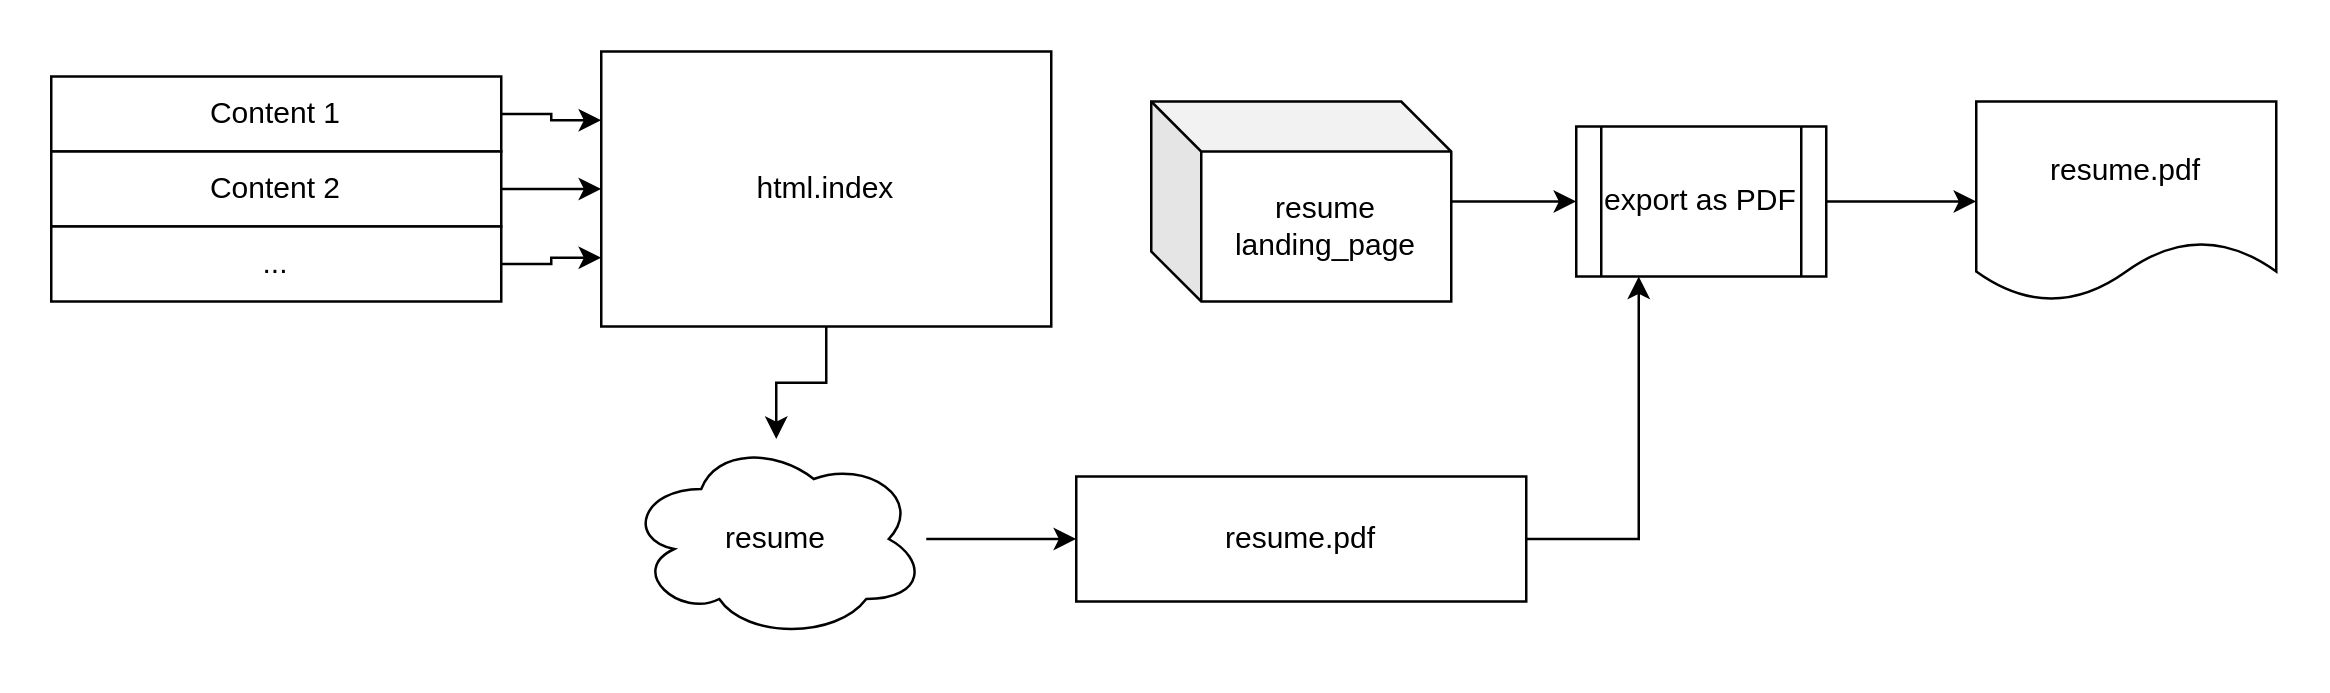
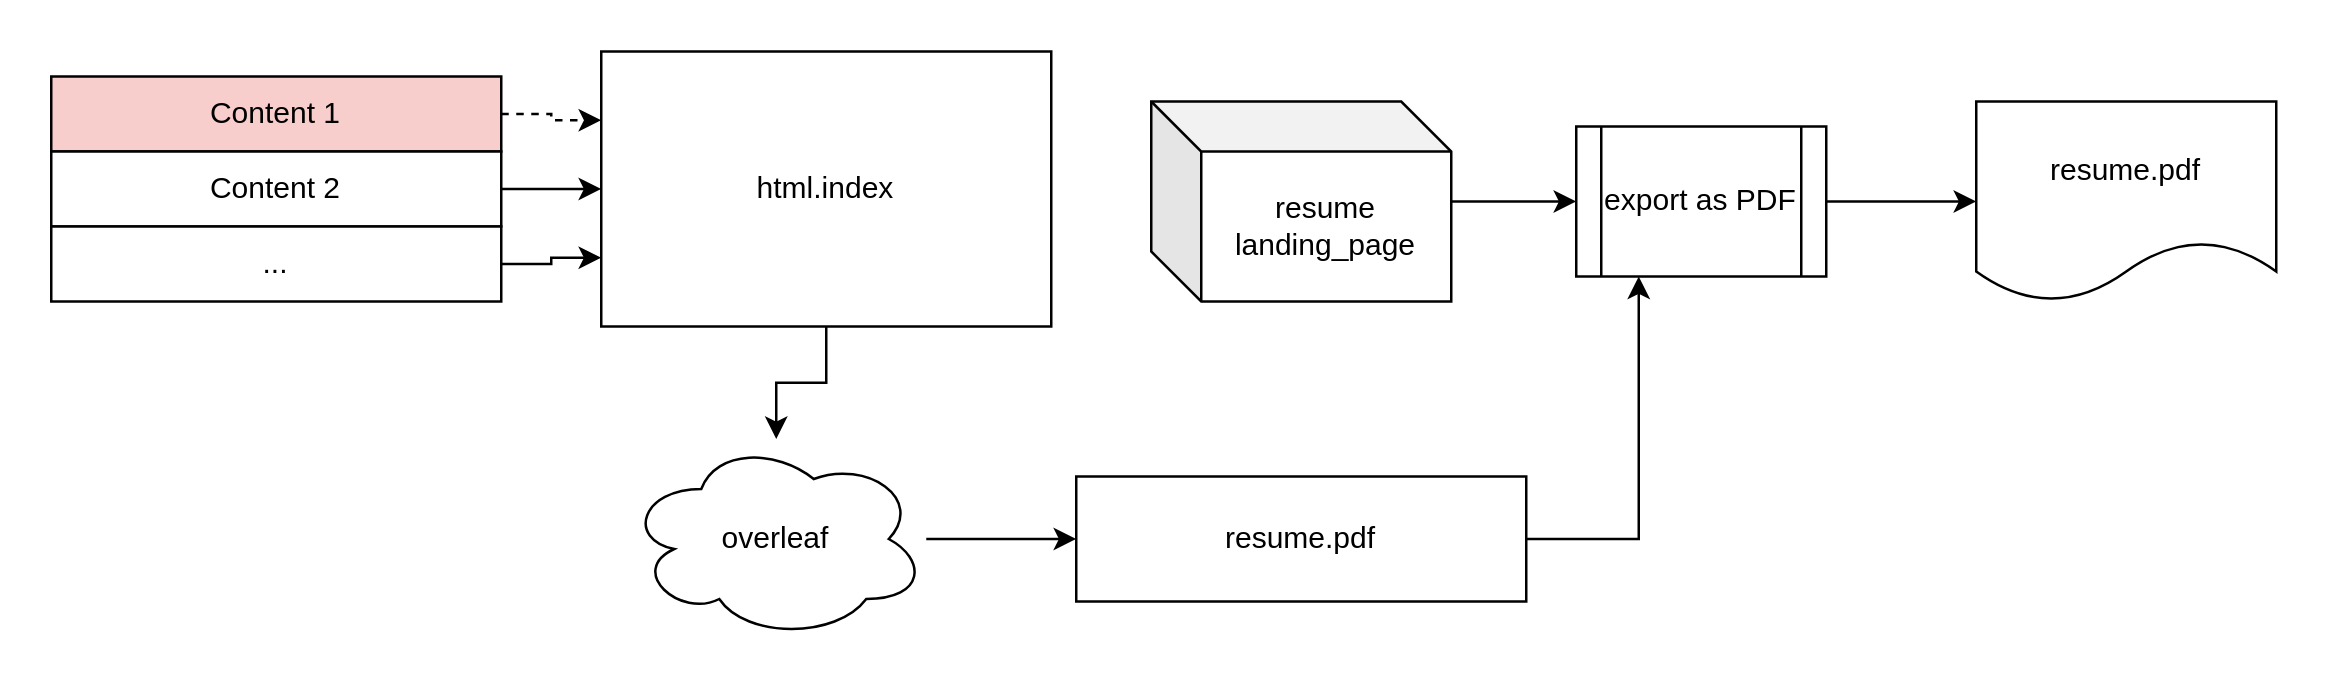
  <mxCell id="0" />
  <mxCell id="1" parent="0" />
  <mxCell id="2" value="html.index" style="rounded=0;whiteSpace=wrap;html=1;" vertex="1" parent="1"><mxGeometry x="240" y="20" width="180" height="110" as="geometry" /></mxCell>
  <mxCell id="3" style="edgeStyle=orthogonalEdgeStyle;rounded=0;orthogonalLoop=1;jettySize=auto;html=1;entryX=0;entryY=0.5;entryDx=0;entryDy=0;" edge="1" parent="1" source="4" target="12"><mxGeometry relative="1" as="geometry" /></mxCell>
  <mxCell id="4" value="resume&lt;div&gt;landing_page&lt;/div&gt;" style="shape=cube;whiteSpace=wrap;html=1;boundedLbl=1;backgroundOutline=1;darkOpacity=0.05;darkOpacity2=0.1;" vertex="1" parent="1"><mxGeometry x="460" y="40" width="120" height="80" as="geometry" /></mxCell>
- <mxCell id="5" style="edgeStyle=orthogonalEdgeStyle;rounded=0;orthogonalLoop=1;jettySize=auto;html=1;entryX=0;entryY=0.25;entryDx=0;entryDy=0;" edge="1" parent="1" source="6" target="2"><mxGeometry relative="1" as="geometry" /></mxCell>
- <mxCell id="6" value="Content 1" style="rounded=0;whiteSpace=wrap;html=1;" vertex="1" parent="1"><mxGeometry x="20" y="30" width="180" height="30" as="geometry" /></mxCell>
+ <mxCell id="5" style="edgeStyle=orthogonalEdgeStyle;rounded=0;orthogonalLoop=1;jettySize=auto;html=1;entryX=0;entryY=0.25;entryDx=0;entryDy=0;dashed=1;" edge="1" parent="1" source="6" target="2"><mxGeometry relative="1" as="geometry" /></mxCell>
+ <mxCell id="6" value="Content 1" style="rounded=0;whiteSpace=wrap;html=1;fillColor=#f8cecc;" vertex="1" parent="1"><mxGeometry x="20" y="30" width="180" height="30" as="geometry" /></mxCell>
  <mxCell id="7" style="edgeStyle=orthogonalEdgeStyle;rounded=0;orthogonalLoop=1;jettySize=auto;html=1;entryX=0;entryY=0.5;entryDx=0;entryDy=0;" edge="1" parent="1" source="8" target="2"><mxGeometry relative="1" as="geometry" /></mxCell>
  <mxCell id="8" value="Content 2" style="rounded=0;whiteSpace=wrap;html=1;" vertex="1" parent="1"><mxGeometry x="20" y="60" width="180" height="30" as="geometry" /></mxCell>
  <mxCell id="9" style="edgeStyle=orthogonalEdgeStyle;rounded=0;orthogonalLoop=1;jettySize=auto;html=1;entryX=0;entryY=0.75;entryDx=0;entryDy=0;" edge="1" parent="1" source="10" target="2"><mxGeometry relative="1" as="geometry" /></mxCell>
  <mxCell id="10" value="..." style="rounded=0;whiteSpace=wrap;html=1;" vertex="1" parent="1"><mxGeometry x="20" y="90" width="180" height="30" as="geometry" /></mxCell>
  <mxCell id="11" style="edgeStyle=orthogonalEdgeStyle;rounded=0;orthogonalLoop=1;jettySize=auto;html=1;" edge="1" parent="1" source="12" target="16"><mxGeometry relative="1" as="geometry" /></mxCell>
  <mxCell id="12" value="export as PDF" style="shape=process;whiteSpace=wrap;html=1;backgroundOutline=1;" vertex="1" parent="1"><mxGeometry x="630" y="50" width="100" height="60" as="geometry" /></mxCell>
  <mxCell id="13" style="edgeStyle=orthogonalEdgeStyle;rounded=0;orthogonalLoop=1;jettySize=auto;html=1;" edge="1" parent="1" source="2" target="18"><mxGeometry relative="1" as="geometry" /></mxCell>
  <mxCell id="14" style="edgeStyle=orthogonalEdgeStyle;rounded=0;orthogonalLoop=1;jettySize=auto;html=1;entryX=0.25;entryY=1;entryDx=0;entryDy=0;" edge="1" parent="1" source="15" target="12"><mxGeometry relative="1" as="geometry" /></mxCell>
  <mxCell id="15" value="resume.pdf" style="rounded=0;whiteSpace=wrap;html=1;" vertex="1" parent="1"><mxGeometry x="430" y="190" width="180" height="50" as="geometry" /></mxCell>
  <mxCell id="16" value="resume.pdf" style="shape=document;whiteSpace=wrap;html=1;boundedLbl=1;" vertex="1" parent="1"><mxGeometry x="790" y="40" width="120" height="80" as="geometry" /></mxCell>
  <mxCell id="17" style="edgeStyle=orthogonalEdgeStyle;rounded=0;orthogonalLoop=1;jettySize=auto;html=1;entryX=0;entryY=0.5;entryDx=0;entryDy=0;" edge="1" parent="1" source="18" target="15"><mxGeometry relative="1" as="geometry" /></mxCell>
- <mxCell id="18" value="resume" style="ellipse;shape=cloud;whiteSpace=wrap;html=1;" vertex="1" parent="1"><mxGeometry x="250" y="175" width="120" height="80" as="geometry" /></mxCell>
+ <mxCell id="18" value="overleaf" style="ellipse;shape=cloud;whiteSpace=wrap;html=1;" vertex="1" parent="1"><mxGeometry x="250" y="175" width="120" height="80" as="geometry" /></mxCell>
